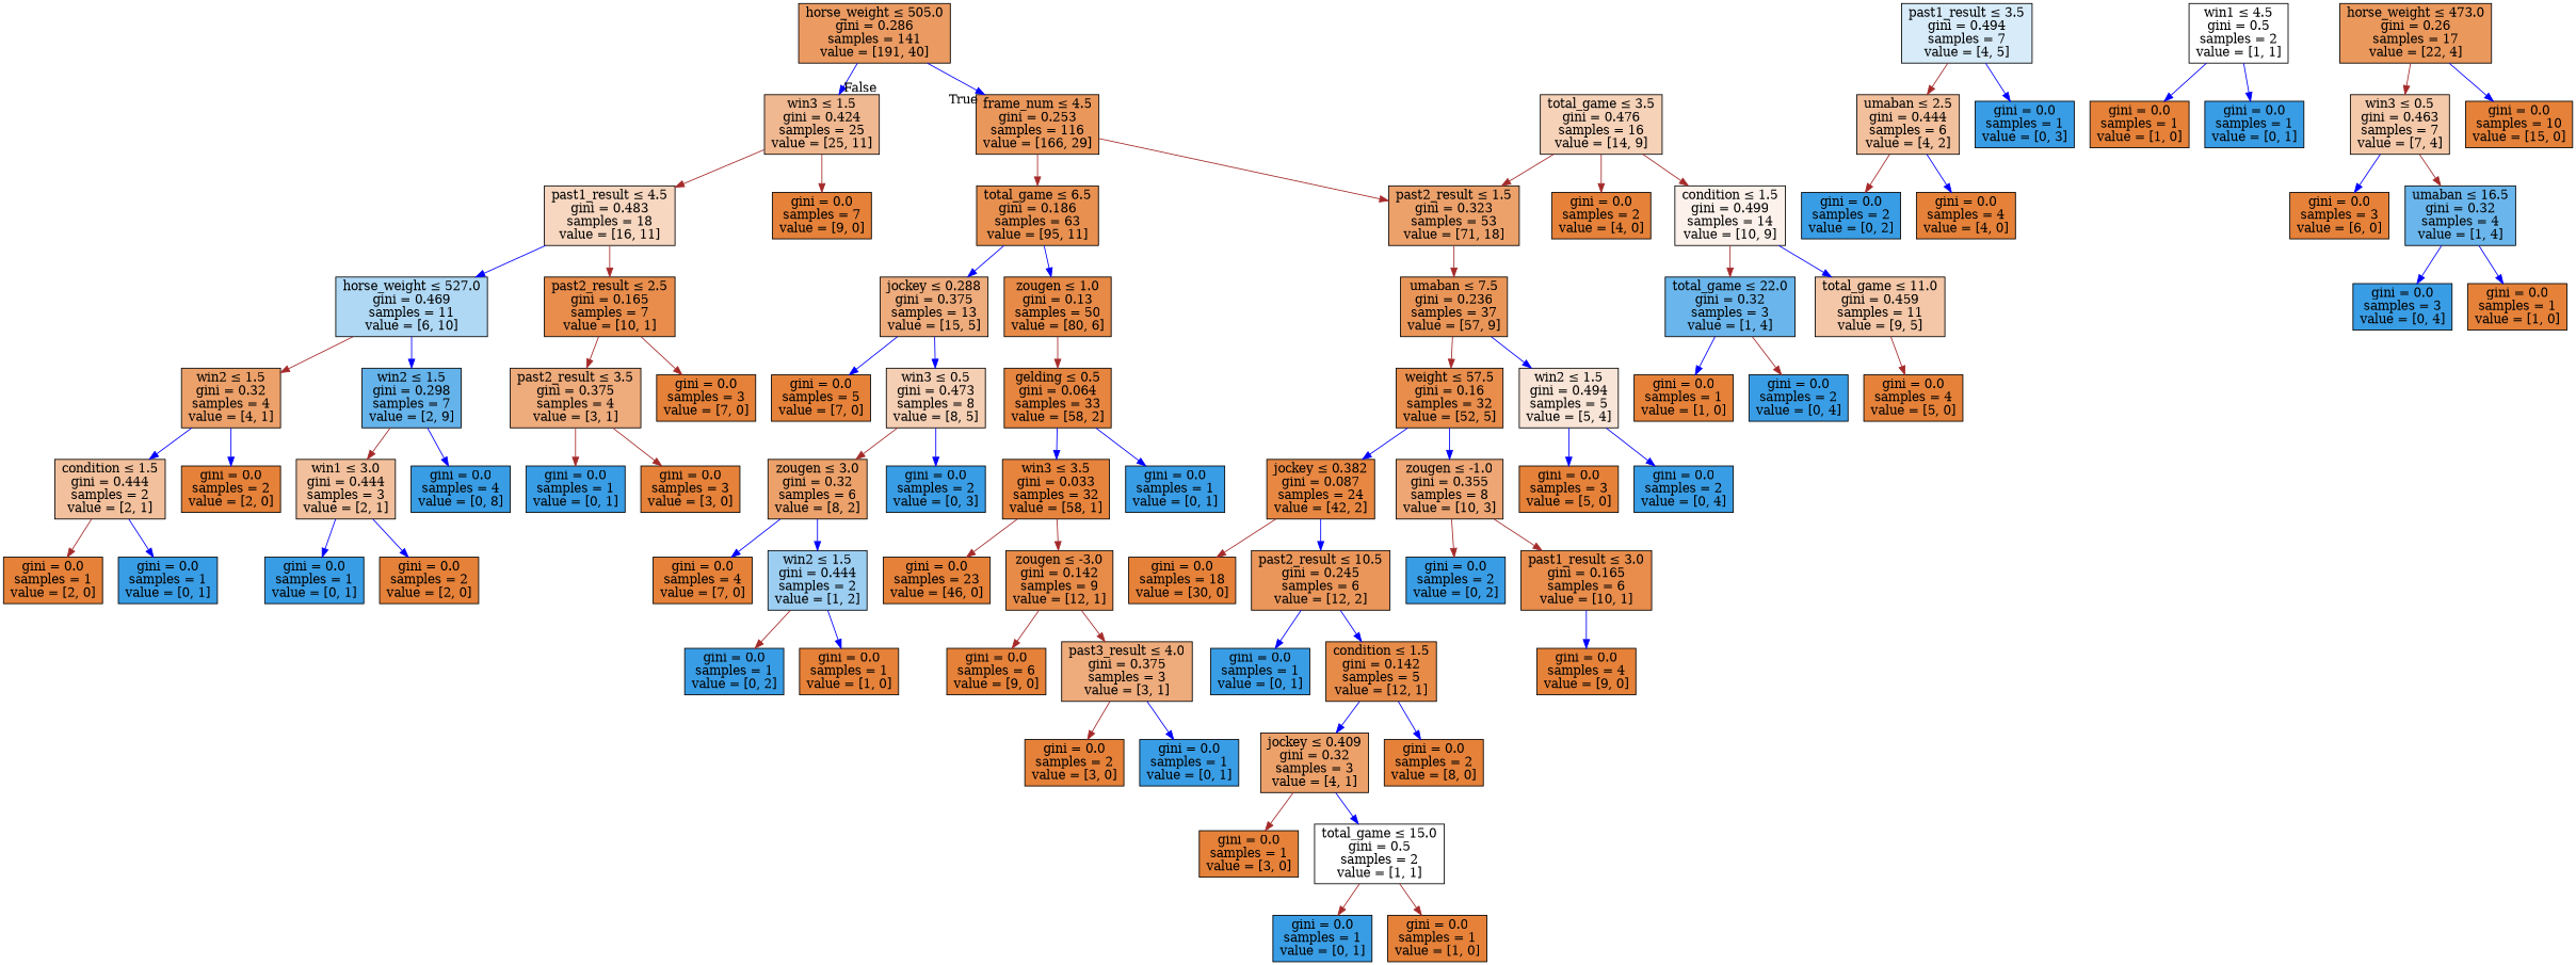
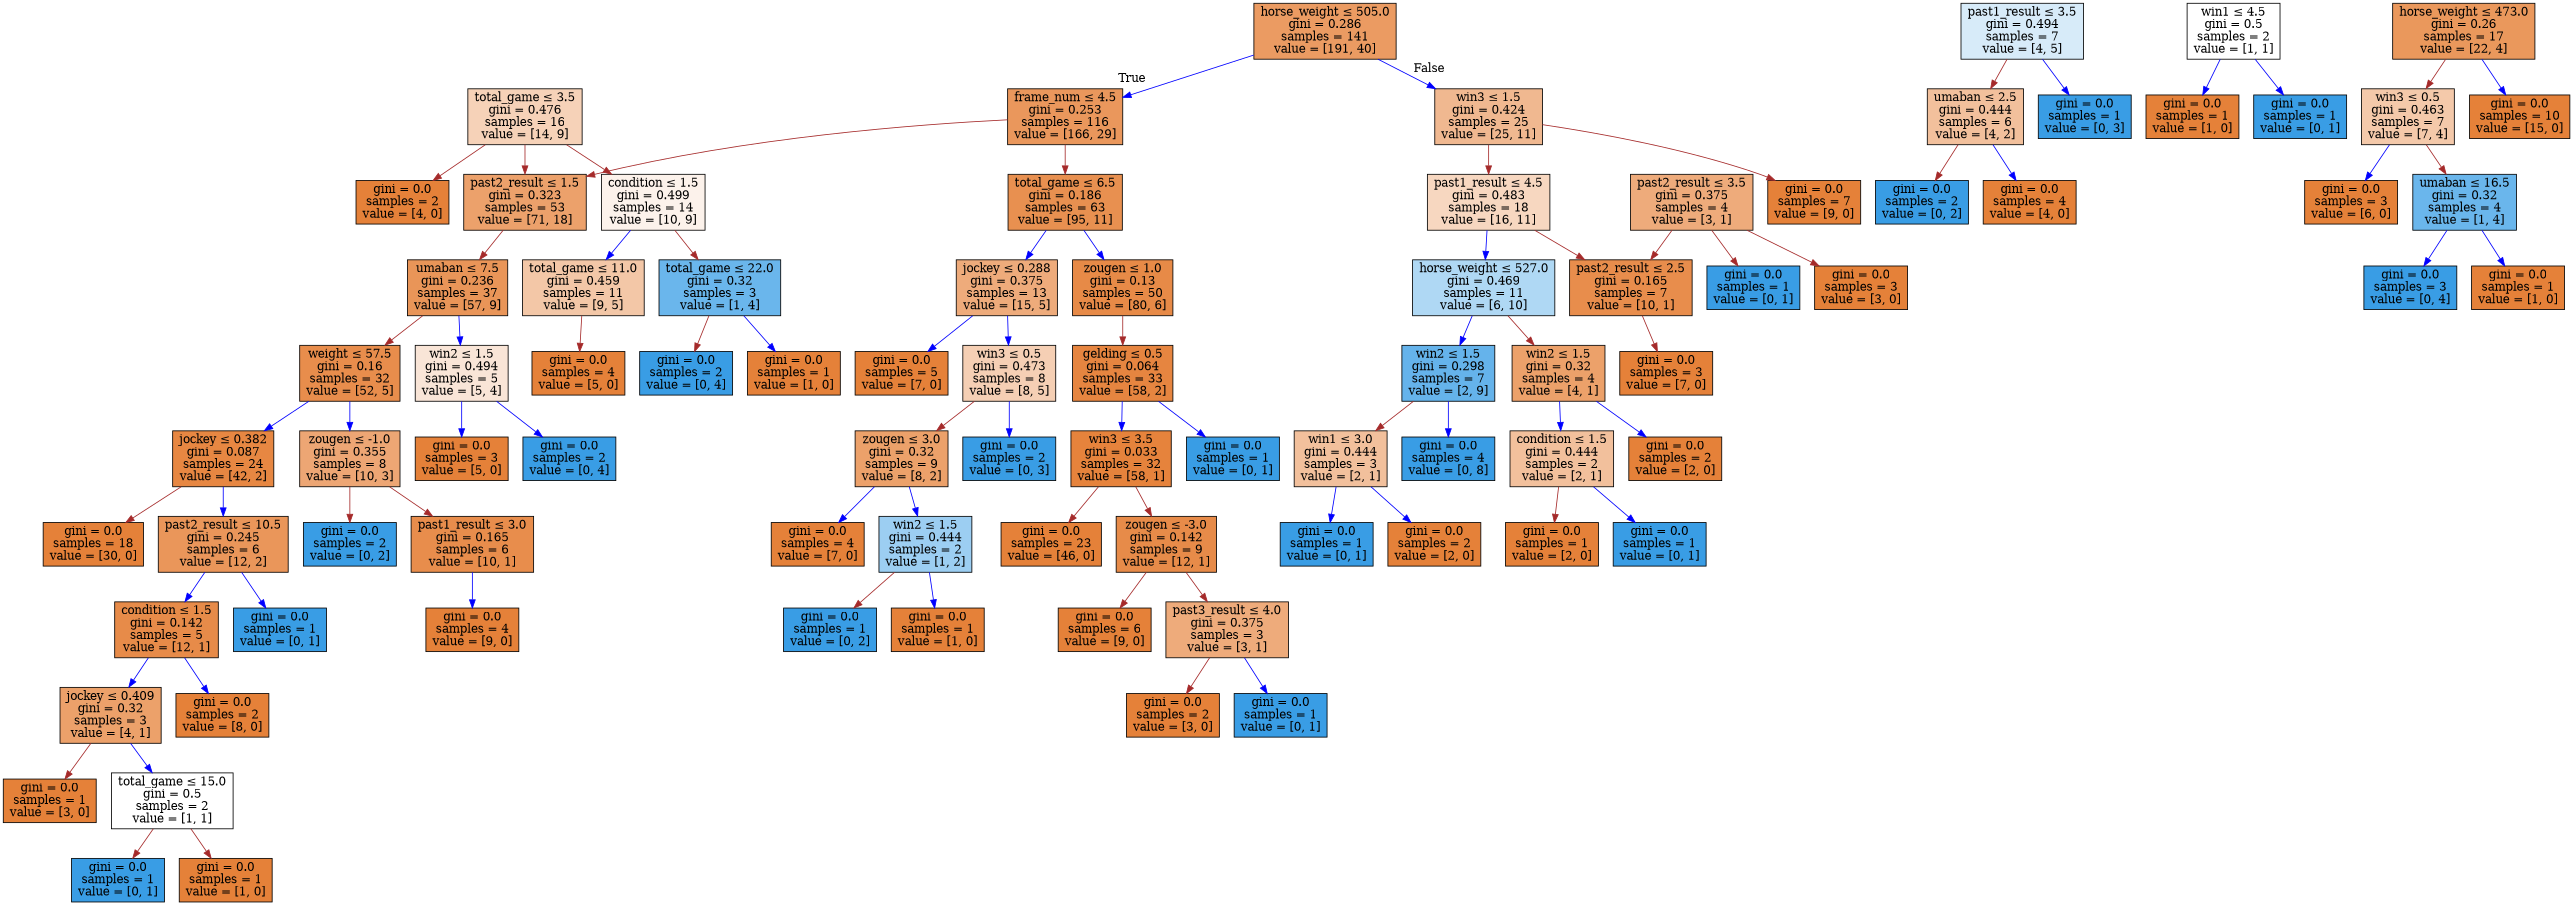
  digraph {
    node [color=black fillcolor="#e58139ff" shape=box style=filled]
    edge [color=blue]
    n1 [fillcolor="#e58139ca" label=<horse_weight &le; 505.0<br/>gini = 0.286<br/>samples = 141<br/>value = [191, 40]>]
    n2 [fillcolor="#e58139d2" label=<frame_num &le; 4.5<br/>gini = 0.253<br/>samples = 116<br/>value = [166, 29]>]
    n3 [fillcolor="#e581398f" label=<win3 &le; 1.5<br/>gini = 0.424<br/>samples = 25<br/>value = [25, 11]>]
    n4 [fillcolor="#e58139be" label=<past2_result &le; 1.5<br/>gini = 0.323<br/>samples = 53<br/>value = [71, 18]>]
    n5 [fillcolor="#e58139e1" label=<total_game &le; 6.5<br/>gini = 0.186<br/>samples = 63<br/>value = [95, 11]>]
    n6 [fillcolor="#e5813950" label=<past1_result &le; 4.5<br/>gini = 0.483<br/>samples = 18<br/>value = [16, 11]>]
    n7 [label=<gini = 0.0<br/>samples = 7<br/>value = [9, 0]>]
    n8 [fillcolor="#e58139d7" label=<umaban &le; 7.5<br/>gini = 0.236<br/>samples = 37<br/>value = [57, 9]>]
    n9 [fillcolor="#e58139aa" label=<jockey &le; 0.288<br/>gini = 0.375<br/>samples = 13<br/>value = [15, 5]>]
    n10 [fillcolor="#e58139ec" label=<zougen &le; 1.0<br/>gini = 0.13<br/>samples = 50<br/>value = [80, 6]>]
    n11 [fillcolor="#e581395b" label=<total_game &le; 3.5<br/>gini = 0.476<br/>samples = 16<br/>value = [14, 9]>]
    n12 [label=<gini = 0.0<br/>samples = 2<br/>value = [4, 0]>]
    n13 [fillcolor="#e5813919" label=<condition &le; 1.5<br/>gini = 0.499<br/>samples = 14<br/>value = [10, 9]>]
    n14 [fillcolor="#e58139e6" label=<weight &le; 57.5<br/>gini = 0.16<br/>samples = 32<br/>value = [52, 5]>]
    n15 [fillcolor="#e5813933" label=<win2 &le; 1.5<br/>gini = 0.494<br/>samples = 5<br/>value = [5, 4]>]
    n16 [fillcolor="#e5813971" label=<total_game &le; 11.0<br/>gini = 0.459<br/>samples = 11<br/>value = [9, 5]>]
    n17 [fillcolor="#399de5bf" label=<total_game &le; 22.0<br/>gini = 0.32<br/>samples = 3<br/>value = [1, 4]>]
    n18 [label=<gini = 0.0<br/>samples = 4<br/>value = [5, 0]>]
    n19 [fillcolor="#399de5ff" label=<gini = 0.0<br/>samples = 2<br/>value = [0, 4]>]
    n20 [label=<gini = 0.0<br/>samples = 1<br/>value = [1, 0]>]
    n21 [fillcolor="#399de533" label=<past1_result &le; 3.5<br/>gini = 0.494<br/>samples = 7<br/>value = [4, 5]>]
    n22 [fillcolor="#e581397f" label=<umaban &le; 2.5<br/>gini = 0.444<br/>samples = 6<br/>value = [4, 2]>]
    n23 [fillcolor="#399de5ff" label=<gini = 0.0<br/>samples = 1<br/>value = [0, 3]>]
    n24 [fillcolor="#399de5ff" label=<gini = 0.0<br/>samples = 2<br/>value = [0, 2]>]
    n25 [label=<gini = 0.0<br/>samples = 4<br/>value = [4, 0]>]
    n26 [fillcolor="#e58139f3" label=<jockey &le; 0.382<br/>gini = 0.087<br/>samples = 24<br/>value = [42, 2]>]
    n27 [fillcolor="#e58139b3" label=<zougen &le; -1.0<br/>gini = 0.355<br/>samples = 8<br/>value = [10, 3]>]
    n28 [label=<gini = 0.0<br/>samples = 3<br/>value = [5, 0]>]
    n29 [fillcolor="#399de5ff" label=<gini = 0.0<br/>samples = 2<br/>value = [0, 4]>]
    n30 [label=<gini = 0.0<br/>samples = 18<br/>value = [30, 0]>]
    n31 [fillcolor="#e58139d4" label=<past2_result &le; 10.5<br/>gini = 0.245<br/>samples = 6<br/>value = [12, 2]>]
    n32 [fillcolor="#399de5ff" label=<gini = 0.0<br/>samples = 2<br/>value = [0, 2]>]
    n33 [fillcolor="#e58139e6" label=<past1_result &le; 3.0<br/>gini = 0.165<br/>samples = 6<br/>value = [10, 1]>]
    n34 [fillcolor="#e58139ea" label=<condition &le; 1.5<br/>gini = 0.142<br/>samples = 5<br/>value = [12, 1]>]
    n35 [fillcolor="#399de5ff" label=<gini = 0.0<br/>samples = 1<br/>value = [0, 1]>]
    n36 [fillcolor="#e58139bf" label=<jockey &le; 0.409<br/>gini = 0.32<br/>samples = 3<br/>value = [4, 1]>]
    n37 [label=<gini = 0.0<br/>samples = 2<br/>value = [8, 0]>]
    n38 [label=<gini = 0.0<br/>samples = 1<br/>value = [3, 0]>]
    n39 [fillcolor="#e5813900" label=<total_game &le; 15.0<br/>gini = 0.5<br/>samples = 2<br/>value = [1, 1]>]
    n40 [fillcolor="#399de5ff" label=<gini = 0.0<br/>samples = 1<br/>value = [0, 1]>]
    n41 [label=<gini = 0.0<br/>samples = 1<br/>value = [1, 0]>]
    n42 [label=<gini = 0.0<br/>samples = 4<br/>value = [9, 0]>]
    n43 [fillcolor="#e5813900" label=<win1 &le; 4.5<br/>gini = 0.5<br/>samples = 2<br/>value = [1, 1]>]
    n44 [label=<gini = 0.0<br/>samples = 1<br/>value = [1, 0]>]
    n45 [fillcolor="#399de5ff" label=<gini = 0.0<br/>samples = 1<br/>value = [0, 1]>]
    n46 [label=<gini = 0.0<br/>samples = 5<br/>value = [7, 0]>]
    n47 [fillcolor="#e5813960" label=<win3 &le; 0.5<br/>gini = 0.473<br/>samples = 8<br/>value = [8, 5]>]
    n48 [fillcolor="#e58139f6" label=<gelding &le; 0.5<br/>gini = 0.064<br/>samples = 33<br/>value = [58, 2]>]
-   n49 [fillcolor="#e58139bf" label=<zougen &le; 3.0<br/>gini = 0.32<br/>samples = 6<br/>value = [8, 2]>]
+   n49 [fillcolor="#e58139bf" label=<zougen &le; 3.0<br/>gini = 0.32<br/>samples = 9<br/>value = [8, 2]>]
    n50 [fillcolor="#399de5ff" label=<gini = 0.0<br/>samples = 2<br/>value = [0, 3]>]
    n51 [label=<gini = 0.0<br/>samples = 4<br/>value = [7, 0]>]
    n52 [fillcolor="#399de57f" label=<win2 &le; 1.5<br/>gini = 0.444<br/>samples = 2<br/>value = [1, 2]>]
    n53 [fillcolor="#399de5ff" label=<gini = 0.0<br/>samples = 1<br/>value = [0, 2]>]
    n54 [label=<gini = 0.0<br/>samples = 1<br/>value = [1, 0]>]
    n55 [fillcolor="#e58139fb" label=<win3 &le; 3.5<br/>gini = 0.033<br/>samples = 32<br/>value = [58, 1]>]
    n56 [fillcolor="#399de5ff" label=<gini = 0.0<br/>samples = 1<br/>value = [0, 1]>]
    n57 [fillcolor="#e58139d1" label=<horse_weight &le; 473.0<br/>gini = 0.26<br/>samples = 17<br/>value = [22, 4]>]
    n58 [fillcolor="#e581396d" label=<win3 &le; 0.5<br/>gini = 0.463<br/>samples = 7<br/>value = [7, 4]>]
    n59 [label=<gini = 0.0<br/>samples = 10<br/>value = [15, 0]>]
    n60 [label=<gini = 0.0<br/>samples = 23<br/>value = [46, 0]>]
    n61 [fillcolor="#e58139ea" label=<zougen &le; -3.0<br/>gini = 0.142<br/>samples = 9<br/>value = [12, 1]>]
    n62 [label=<gini = 0.0<br/>samples = 6<br/>value = [9, 0]>]
    n63 [fillcolor="#e58139aa" label=<past3_result &le; 4.0<br/>gini = 0.375<br/>samples = 3<br/>value = [3, 1]>]
    n64 [label=<gini = 0.0<br/>samples = 2<br/>value = [3, 0]>]
    n65 [fillcolor="#399de5ff" label=<gini = 0.0<br/>samples = 1<br/>value = [0, 1]>]
    n66 [label=<gini = 0.0<br/>samples = 3<br/>value = [6, 0]>]
    n67 [fillcolor="#399de5bf" label=<umaban &le; 16.5<br/>gini = 0.32<br/>samples = 4<br/>value = [1, 4]>]
    n68 [fillcolor="#399de5ff" label=<gini = 0.0<br/>samples = 3<br/>value = [0, 4]>]
    n69 [label=<gini = 0.0<br/>samples = 1<br/>value = [1, 0]>]
    n70 [fillcolor="#399de566" label=<horse_weight &le; 527.0<br/>gini = 0.469<br/>samples = 11<br/>value = [6, 10]>]
    n71 [fillcolor="#e58139e6" label=<past2_result &le; 2.5<br/>gini = 0.165<br/>samples = 7<br/>value = [10, 1]>]
    n72 [fillcolor="#399de5c6" label=<win2 &le; 1.5<br/>gini = 0.298<br/>samples = 7<br/>value = [2, 9]>]
    n73 [fillcolor="#e58139bf" label=<win2 &le; 1.5<br/>gini = 0.32<br/>samples = 4<br/>value = [4, 1]>]
    n74 [label=<gini = 0.0<br/>samples = 3<br/>value = [7, 0]>]
    n75 [fillcolor="#e58139aa" label=<past2_result &le; 3.5<br/>gini = 0.375<br/>samples = 4<br/>value = [3, 1]>]
    n76 [fillcolor="#e581397f" label=<win1 &le; 3.0<br/>gini = 0.444<br/>samples = 3<br/>value = [2, 1]>]
    n77 [fillcolor="#399de5ff" label=<gini = 0.0<br/>samples = 4<br/>value = [0, 8]>]
    n78 [fillcolor="#e581397f" label=<condition &le; 1.5<br/>gini = 0.444<br/>samples = 2<br/>value = [2, 1]>]
    n79 [label=<gini = 0.0<br/>samples = 2<br/>value = [2, 0]>]
    n80 [fillcolor="#399de5ff" label=<gini = 0.0<br/>samples = 1<br/>value = [0, 1]>]
    n81 [label=<gini = 0.0<br/>samples = 2<br/>value = [2, 0]>]
    n82 [label=<gini = 0.0<br/>samples = 1<br/>value = [2, 0]>]
    n83 [fillcolor="#399de5ff" label=<gini = 0.0<br/>samples = 1<br/>value = [0, 1]>]
    n84 [fillcolor="#399de5ff" label=<gini = 0.0<br/>samples = 1<br/>value = [0, 1]>]
    n85 [label=<gini = 0.0<br/>samples = 3<br/>value = [3, 0]>]
    n1 -> n2 [headlabel=True labelangle=45 labeldistance=2.5]
    n1 -> n3 [headlabel=False labelangle=-45 labeldistance=2.5]
    n2 -> n4 [color=brown]
    n2 -> n5 [color=brown]
    n3 -> n6 [color=brown]
    n3 -> n7 [color=brown]
    n4 -> n8 [color=brown]
    n5 -> n9
    n5 -> n10
    n6 -> n70
    n6 -> n71 [color=brown]
    n8 -> n14 [color=brown]
    n8 -> n15
    n9 -> n46
    n9 -> n47
    n10 -> n48 [color=brown]
    n11 -> n4 [color=brown]
    n11 -> n12 [color=brown]
    n11 -> n13 [color=brown]
    n13 -> n16
    n13 -> n17 [color=brown]
    n14 -> n26
    n14 -> n27
    n15 -> n28
    n15 -> n29
    n16 -> n18 [color=brown]
    n17 -> n19 [color=brown]
    n17 -> n20
    n21 -> n22 [color=brown]
    n21 -> n23
    n22 -> n24 [color=brown]
    n22 -> n25
    n26 -> n30 [color=brown]
    n26 -> n31
    n27 -> n32 [color=brown]
    n27 -> n33 [color=brown]
    n31 -> n34
    n31 -> n35
    n33 -> n42
    n34 -> n36
    n34 -> n37
    n36 -> n38 [color=brown]
    n36 -> n39
    n39 -> n40 [color=brown]
    n39 -> n41 [color=brown]
    n43 -> n44
    n43 -> n45
    n47 -> n49 [color=brown]
    n47 -> n50
    n48 -> n55
    n48 -> n56
    n49 -> n51
    n49 -> n52
    n52 -> n53 [color=brown]
    n52 -> n54
    n55 -> n60 [color=brown]
    n55 -> n61 [color=brown]
    n57 -> n58 [color=brown]
    n57 -> n59
    n58 -> n66
    n58 -> n67 [color=brown]
    n61 -> n62 [color=brown]
    n61 -> n63 [color=brown]
    n63 -> n64 [color=brown]
    n63 -> n65
    n67 -> n68
    n67 -> n69
    n70 -> n72
    n70 -> n73 [color=brown]
    n71 -> n74 [color=brown]
-   n71 -> n75 [color=brown]
+   n75 -> n71 [color=brown]
    n72 -> n76 [color=brown]
    n72 -> n77
    n73 -> n78
    n73 -> n79
    n75 -> n84 [color=brown]
    n75 -> n85 [color=brown]
    n76 -> n80
    n76 -> n81
    n78 -> n82 [color=brown]
    n78 -> n83
  }
